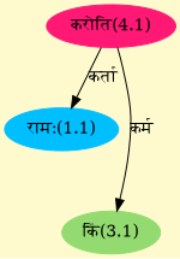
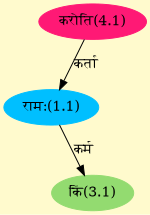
  digraph {
    bgcolor=lemonchiffon1
    compound=true
    rankdir=BT
    node [style=filled]
    edge [dir=back]
    n1 [color="#00BFFF" label="रामः(1.1)"]
    n2 [color="#FF1975" label="करोति(4.1)"]
    n3 [color="#93DB70" label="किं(3.1)"]
    n1 -> n2 [label="कर्ता"]
-   n3 -> n2 [label="कर्म"]
+   n3 -> n1 [label="कर्म"]
  }
